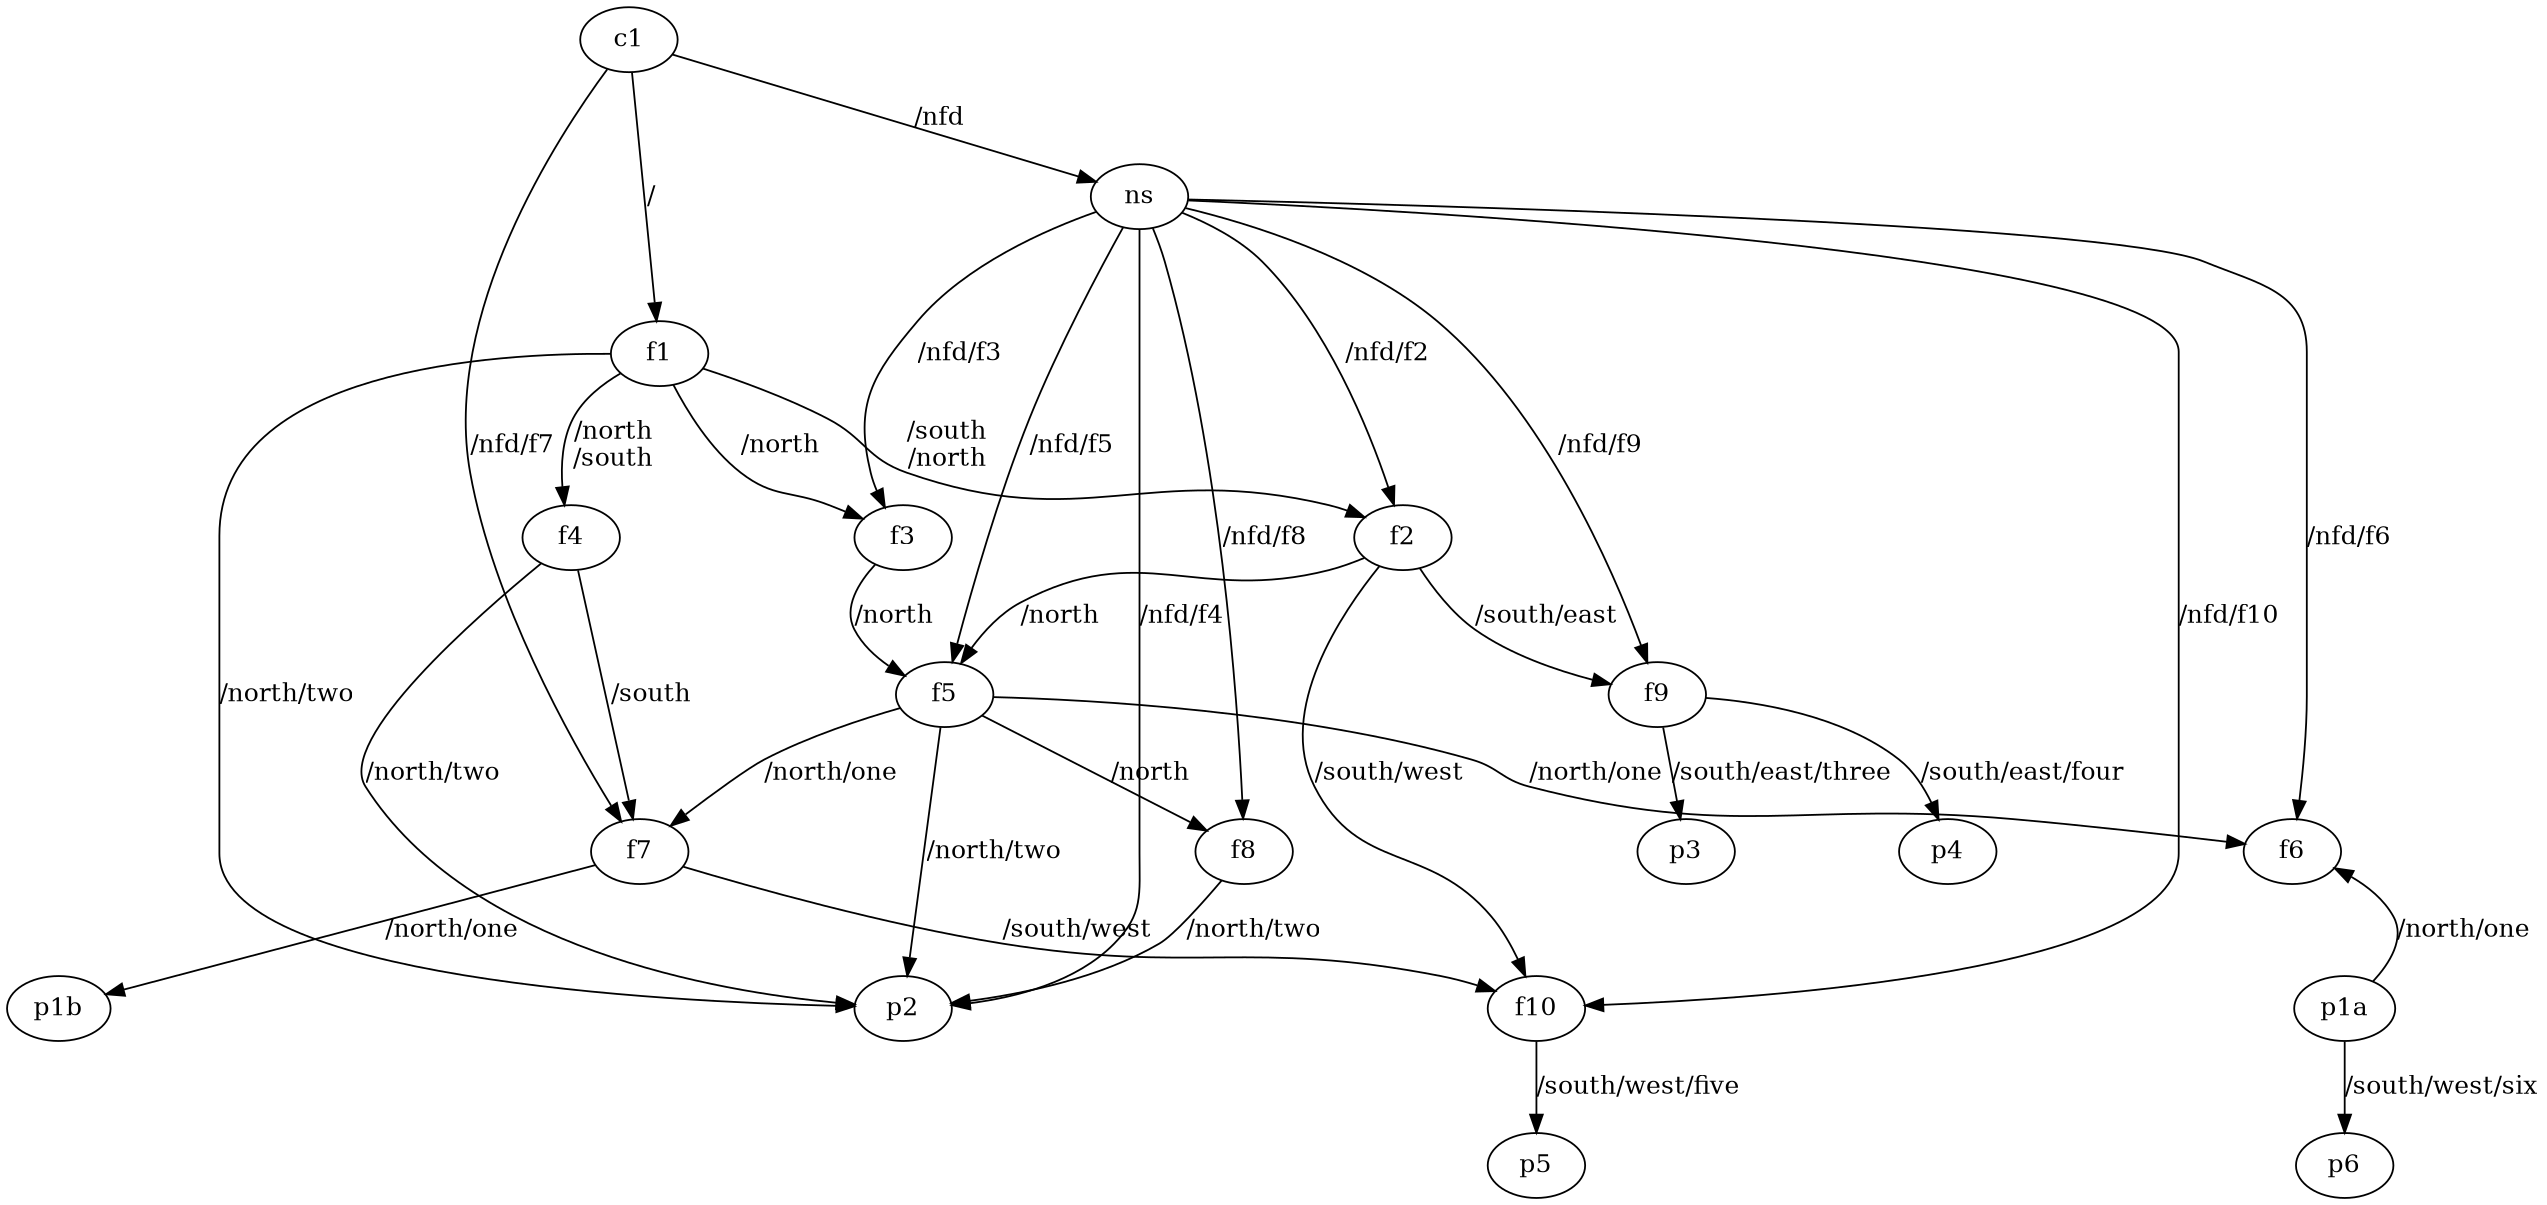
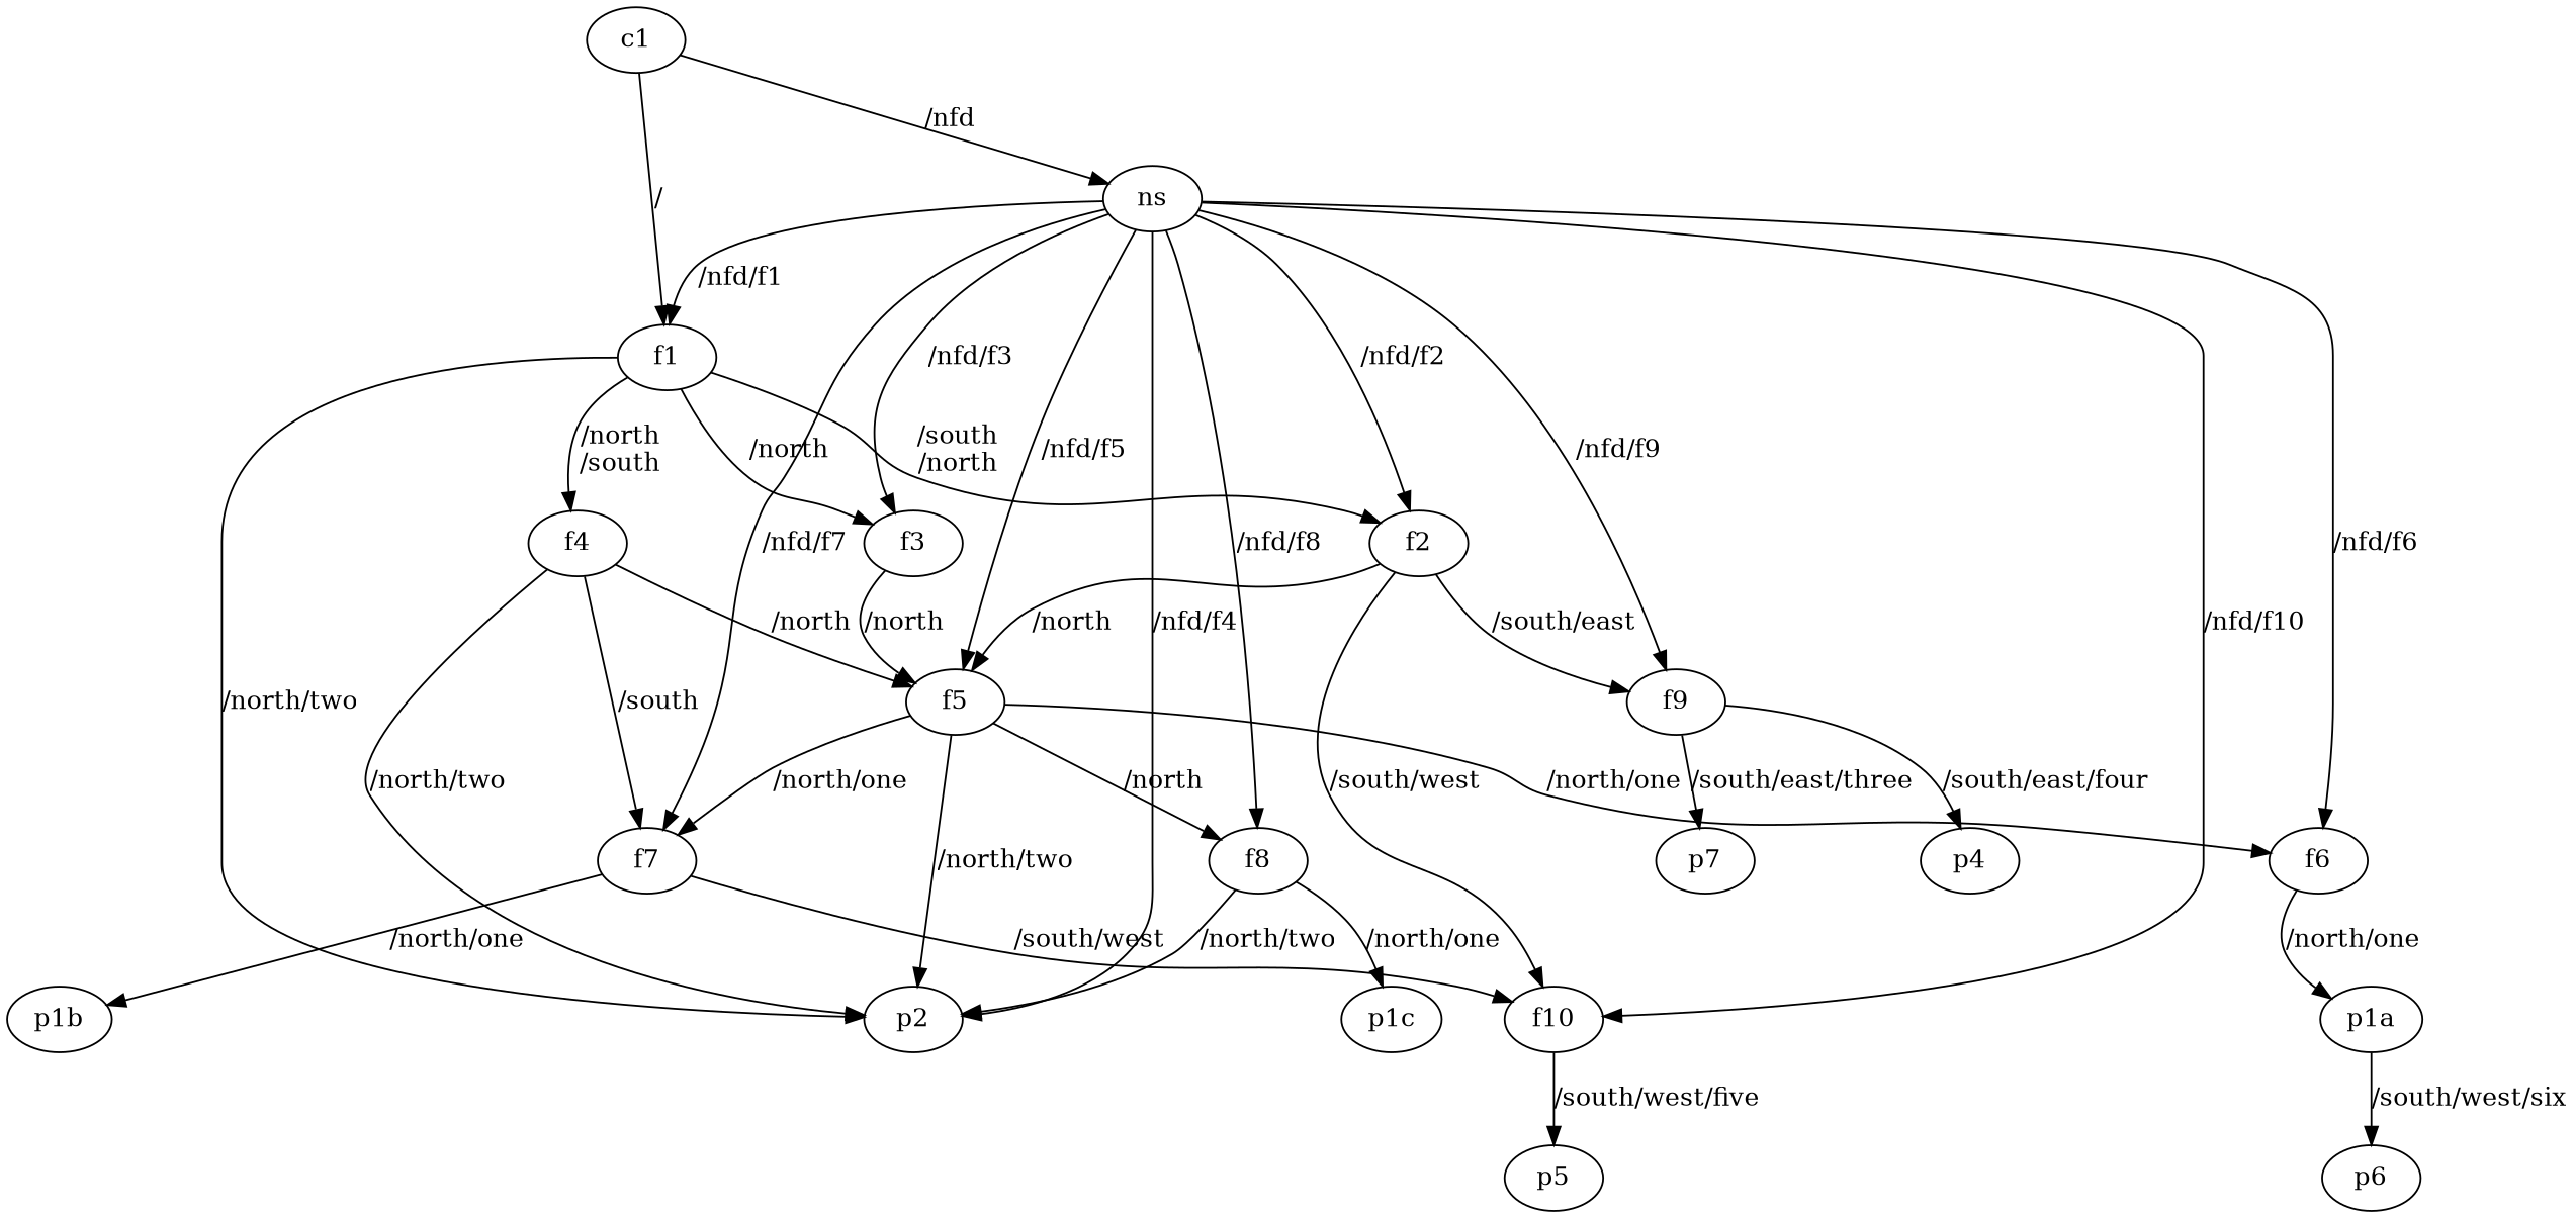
  digraph {
    f1
    f2
    f3
    f4
    p2 [data="/north/two/data"]
    f5
    f9
    f10
    f7
    f6
    f8
-   p3 [data="/south/east/three/data"]
+   p3 [data="/south/east/three/data" label=p7]
    p4 [data="/south/east/four/data"]
    p5 [data="/south/west/five/data"]
    p1b [data="/north/one/data"]
    p1a [data="/north/one/data"]
+   p1c [data="/north/one/data"]
    p6 [data="/south/west/six/data"]
    c1
    ns
    f1 -> f2 [label="/south\n/north"]
    f1 -> f3 [label="/north"]
    f1 -> f4 [label="/north\n/south"]
    f1 -> p2 [label="/north/two"]
    f2 -> f5 [label="/north"]
    f2 -> f9 [label="/south/east"]
    f2 -> f10 [label="/south/west"]
    f3 -> f5 [label="/north"]
    f4 -> p2 [label="/north/two"]
+   f4 -> f5 [label="/north"]
    f4 -> f7 [label="/south"]
    f5 -> p2 [label="/north/two"]
    f5 -> f7 [label="/north/one"]
    f5 -> f6 [label="/north/one"]
    f5 -> f8 [label="/north"]
    f9 -> p3 [label="/south/east/three"]
    f9 -> p4 [label="/south/east/four"]
    f10 -> p5 [label="/south/west/five"]
    f7 -> f10 [label="/south/west"]
    f7 -> p1b [label="/north/one"]
-   p1a -> f6 [label="/north/one"]
+   f6 -> p1a [label="/north/one"]
    f8 -> p2 [label="/north/two"]
+   f8 -> p1c [label="/north/one"]
    p1a -> p6 [label="/south/west/six"]
    c1 -> f1 [label="/"]
    c1 -> ns [label="/nfd"]
+   ns -> f1 [label="/nfd/f1"]
    ns -> f2 [label="/nfd/f2"]
    ns -> f3 [label="/nfd/f3"]
    ns -> p2 [label="/nfd/f4"]
    ns -> f5 [label="/nfd/f5"]
    ns -> f9 [label="/nfd/f9"]
    ns -> f10 [label="/nfd/f10"]
-   c1 -> f7 [label="/nfd/f7"]
+   ns -> f7 [label="/nfd/f7"]
    ns -> f6 [label="/nfd/f6"]
    ns -> f8 [label="/nfd/f8"]
  }
